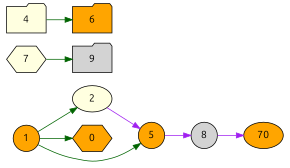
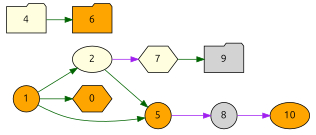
  digraph {
    fontname=Ubuntu
    rankdir=LR
    node [fillcolor=orange fontname=Ubuntu shape=circle style=filled]
    edge [color=darkgreen fontname=Ubuntu]
    n1 [label=1]
    n2 [fillcolor=lightyellow label=2 shape=ellipse]
    n3 [label=0 shape=hexagon]
    n4 [label=5]
    n5 [fillcolor=lightyellow label=7 shape=hexagon]
    n6 [fillcolor=lightyellow label=4 shape=folder]
    n7 [label=6 shape=folder]
    n8 [fillcolor=lightgrey label=8]
    n9 [fillcolor=lightgrey label=9 shape=folder]
-   n10 [label=70 shape=ellipse]
+   n10 [label=10 shape=ellipse]
    n1 -> n2
    n1 -> n3
    n1 -> n4
-   n2 -> n4 [color=purple]
+   n2 -> n4
+   n2 -> n5 [color=purple]
    n4 -> n8 [color=purple]
    n5 -> n9
    n6 -> n7
    n8 -> n10 [color=purple]
  }
